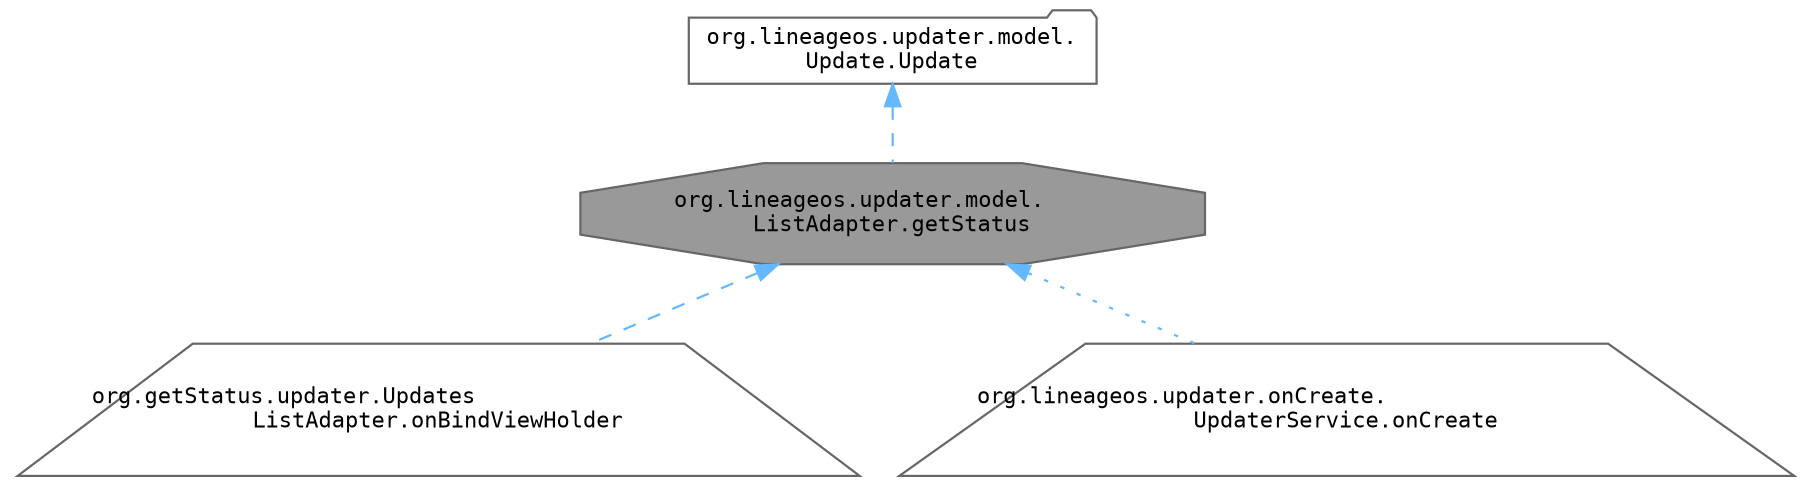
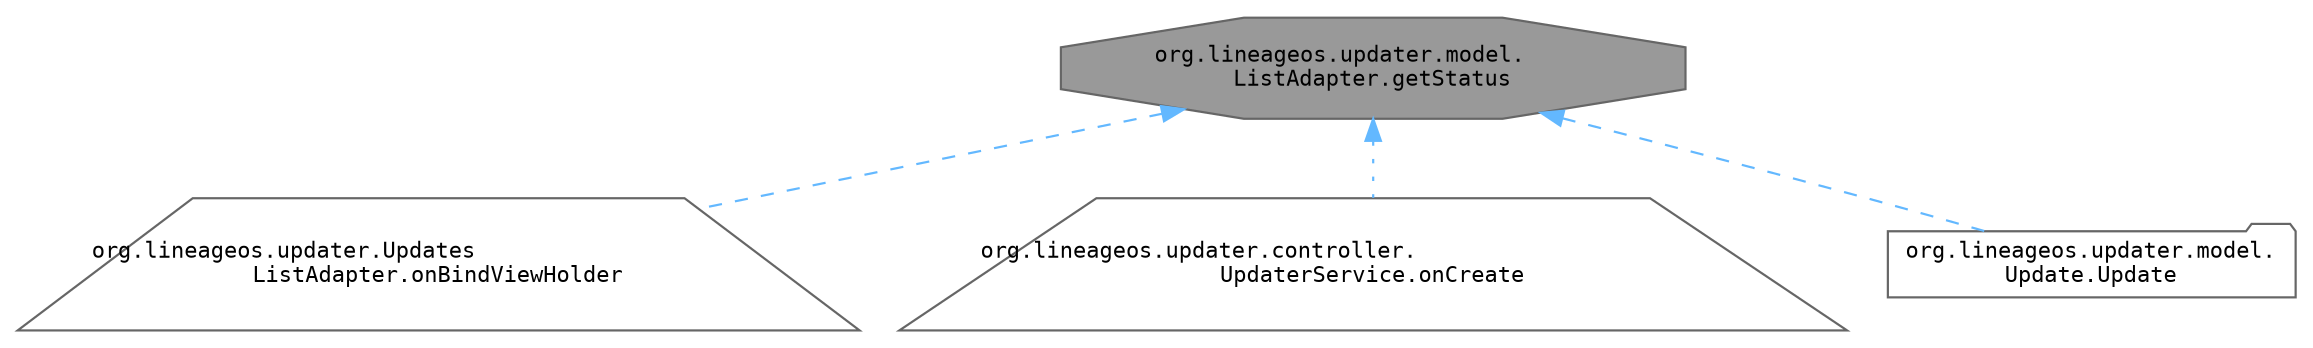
  digraph {
    fontname="DejaVu Sans Mono"
    rankdir=TB
    node [color=grey40 fillcolor=white fontname="DejaVu Sans Mono" fontsize=10 shape=trapezium style=filled]
    edge [color=steelblue1 dir=back fontname="DejaVu Sans Mono" fontsize=10 labelfontname=Helvetica labelfontsize=10 style=dashed]
    n1 [color=gray40 fillcolor=grey60 fontcolor=black height=0.2 label="org.lineageos.updater.model.\lListAdapter.getStatus" shape=octagon width=0.4]
-   n2 [height=0.2 label="org.getStatus.updater.Updates\lListAdapter.onBindViewHolder" width=0.4]
-   n3 [height=0.2 label="org.lineageos.updater.onCreate.\lUpdaterService.onCreate" width=0.4]
+   n2 [height=0.2 label="org.lineageos.updater.Updates\lListAdapter.onBindViewHolder" width=0.4]
+   n3 [height=0.2 label="org.lineageos.updater.controller.\lUpdaterService.onCreate" width=0.4]
    n4 [height=0.2 label="org.lineageos.updater.model.\lUpdate.Update" shape=folder width=0.4]
    n1 -> n2
    n1 -> n3 [style=dotted]
-   n4 -> n1
+   n1 -> n4
  }
